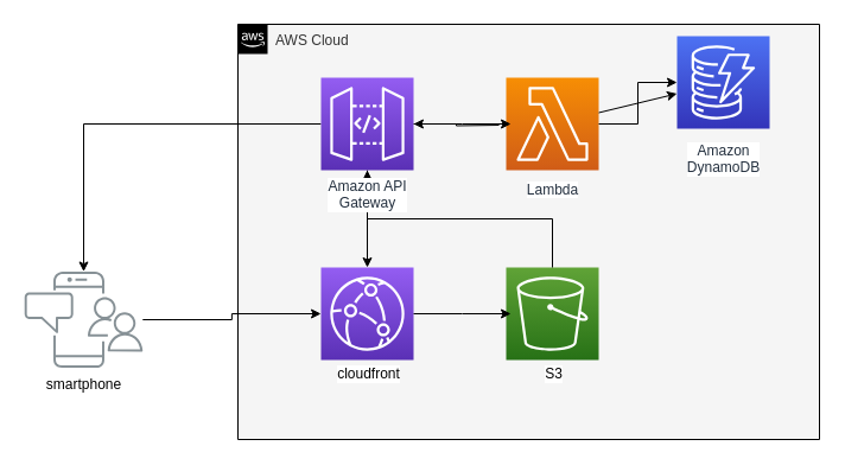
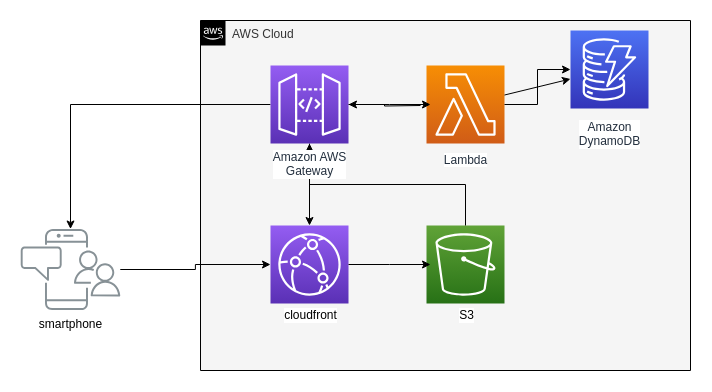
  <mxCell id="0" />
  <mxCell id="1" parent="0" />
  <mxCell id="2" value="smartphone" style="outlineConnect=0;gradientColor=none;strokeColor=none;fillColor=#879196;dashed=0;verticalLabelPosition=bottom;verticalAlign=top;align=center;aspect=fixed;shape=mxgraph.aws4.illustration_notification;pointerEvents=1;html=1;" parent="1" vertex="1"><mxGeometry x="20" y="228.5" width="100" height="81" as="geometry" /></mxCell>
  <mxCell id="3" value="AWS Cloud" style="points=[[0,0],[0.25,0],[0.5,0],[0.75,0],[1,0],[1,0.25],[1,0.5],[1,0.75],[1,1],[0.75,1],[0.5,1],[0.25,1],[0,1],[0,0.75],[0,0.5],[0,0.25]];outlineConnect=0;html=1;whiteSpace=wrap;fontSize=12;fontStyle=0;container=1;pointerEvents=0;collapsible=0;recursiveResize=0;shape=mxgraph.aws4.group;grIcon=mxgraph.aws4.group_aws_cloud_alt;strokeColor=#000000;fillColor=#f5f5f5;verticalAlign=top;align=left;spacingLeft=30;fontColor=#333333;dashed=0;" parent="1" vertex="1"><mxGeometry x="200" y="20" width="490" height="350" as="geometry" /></mxCell>
  <mxCell id="4" value="" style="edgeStyle=orthogonalEdgeStyle;rounded=0;orthogonalLoop=1;jettySize=auto;html=1;" edge="1" parent="3" target="16"><mxGeometry relative="1" as="geometry"><mxPoint x="220" y="85" as="sourcePoint" /></mxGeometry></mxCell>
  <mxCell id="5" value="Lambda" style="outlineConnect=0;fontColor=#232F3E;gradientColor=#F78E04;gradientDirection=north;fillColor=#D05C17;strokeColor=#ffffff;dashed=0;verticalLabelPosition=bottom;verticalAlign=top;align=center;html=1;fontSize=12;fontStyle=0;aspect=fixed;shape=mxgraph.aws4.resourceIcon;resIcon=mxgraph.aws4.lambda;labelBackgroundColor=#ffffff;spacingTop=3;" parent="3" vertex="1"><mxGeometry x="226" y="45" width="78" height="78" as="geometry" /></mxCell>
  <mxCell id="6" value="" style="edgeStyle=orthogonalEdgeStyle;rounded=0;orthogonalLoop=1;jettySize=auto;html=1;" parent="3" source="16" target="2" edge="1"><mxGeometry relative="1" as="geometry" /></mxCell>
  <mxCell id="7" value="" style="edgeStyle=orthogonalEdgeStyle;rounded=0;orthogonalLoop=1;jettySize=auto;html=1;" edge="1" parent="3" source="16" target="11"><mxGeometry relative="1" as="geometry" /></mxCell>
  <mxCell id="8" value="Amazon&lt;br&gt;DynamoDB&lt;br&gt;" style="outlineConnect=0;fontColor=#232F3E;gradientColor=#4D72F3;gradientDirection=north;fillColor=#3334B9;strokeColor=#ffffff;dashed=0;verticalLabelPosition=bottom;verticalAlign=top;align=center;html=1;fontSize=12;fontStyle=0;aspect=fixed;shape=mxgraph.aws4.resourceIcon;resIcon=mxgraph.aws4.dynamodb;labelBackgroundColor=#ffffff;spacingTop=5;" parent="3" vertex="1"><mxGeometry x="370.0" y="10" width="78" height="78" as="geometry" /></mxCell>
  <mxCell id="9" value="" style="endArrow=classic;html=1;rounded=0;" parent="3" source="5" target="8" edge="1"><mxGeometry width="50" height="50" relative="1" as="geometry"><mxPoint x="310" y="88" as="sourcePoint" /><mxPoint x="290" y="-32" as="targetPoint" /></mxGeometry></mxCell>
  <mxCell id="10" value="" style="group" vertex="1" connectable="0" parent="3"><mxGeometry x="70" y="180" width="79" height="112" as="geometry" /></mxCell>
  <mxCell id="11" value="" style="sketch=0;points=[[0,0,0],[0.25,0,0],[0.5,0,0],[0.75,0,0],[1,0,0],[0,1,0],[0.25,1,0],[0.5,1,0],[0.75,1,0],[1,1,0],[0,0.25,0],[0,0.5,0],[0,0.75,0],[1,0.25,0],[1,0.5,0],[1,0.75,0]];outlineConnect=0;fontColor=#232F3E;gradientColor=#945DF2;gradientDirection=north;fillColor=#5A30B5;strokeColor=#ffffff;dashed=0;verticalLabelPosition=bottom;verticalAlign=top;align=center;html=1;fontSize=12;fontStyle=0;aspect=fixed;shape=mxgraph.aws4.resourceIcon;resIcon=mxgraph.aws4.cloudfront;" vertex="1" parent="10"><mxGeometry y="25" width="78" height="78" as="geometry" /></mxCell>
  <mxCell id="12" value="" style="group" vertex="1" connectable="0" parent="3"><mxGeometry x="226" y="180" width="78" height="112" as="geometry" /></mxCell>
  <mxCell id="13" value="" style="sketch=0;points=[[0,0,0],[0.25,0,0],[0.5,0,0],[0.75,0,0],[1,0,0],[0,1,0],[0.25,1,0],[0.5,1,0],[0.75,1,0],[1,1,0],[0,0.25,0],[0,0.5,0],[0,0.75,0],[1,0.25,0],[1,0.5,0],[1,0.75,0]];outlineConnect=0;fontColor=#232F3E;gradientColor=#60A337;gradientDirection=north;fillColor=#277116;strokeColor=#ffffff;dashed=0;verticalLabelPosition=bottom;verticalAlign=top;align=center;html=1;fontSize=12;fontStyle=0;aspect=fixed;shape=mxgraph.aws4.resourceIcon;resIcon=mxgraph.aws4.s3;" vertex="1" parent="12"><mxGeometry y="25" width="78" height="78" as="geometry" /></mxCell>
  <mxCell id="14" style="edgeStyle=orthogonalEdgeStyle;rounded=0;orthogonalLoop=1;jettySize=auto;html=1;strokeColor=#000000;" edge="1" parent="12" source="11"><mxGeometry relative="1" as="geometry"><mxPoint x="-72" y="63.5" as="sourcePoint" /><mxPoint x="4" y="64" as="targetPoint" /></mxGeometry></mxCell>
  <mxCell id="15" style="edgeStyle=orthogonalEdgeStyle;rounded=0;orthogonalLoop=1;jettySize=auto;html=1;strokeColor=#000000;exitX=0.5;exitY=0;exitDx=0;exitDy=0;exitPerimeter=0;" edge="1" parent="3" source="13" target="16"><mxGeometry relative="1" as="geometry"><mxPoint x="158" y="254" as="sourcePoint" /><mxPoint x="150" y="85" as="targetPoint" /></mxGeometry></mxCell>
- <mxCell id="16" value="Amazon API&lt;br&gt;Gateway&lt;br&gt;" style="outlineConnect=0;fontColor=#232F3E;gradientColor=#945DF2;gradientDirection=north;fillColor=#5A30B5;strokeColor=#ffffff;dashed=0;verticalLabelPosition=bottom;verticalAlign=top;align=center;html=1;fontSize=12;fontStyle=0;aspect=fixed;shape=mxgraph.aws4.resourceIcon;resIcon=mxgraph.aws4.api_gateway;labelBackgroundColor=#ffffff;" parent="3" vertex="1"><mxGeometry x="70" y="45" width="78" height="78" as="geometry" /></mxCell>
+ <mxCell id="16" value="Amazon AWS&lt;br&gt;Gateway&lt;br&gt;" style="outlineConnect=0;fontColor=#232F3E;gradientColor=#945DF2;gradientDirection=north;fillColor=#5A30B5;strokeColor=#ffffff;dashed=0;verticalLabelPosition=bottom;verticalAlign=top;align=center;html=1;fontSize=12;fontStyle=0;aspect=fixed;shape=mxgraph.aws4.resourceIcon;resIcon=mxgraph.aws4.api_gateway;labelBackgroundColor=#ffffff;" parent="3" vertex="1"><mxGeometry x="70" y="45" width="78" height="78" as="geometry" /></mxCell>
  <mxCell id="17" style="edgeStyle=orthogonalEdgeStyle;rounded=0;orthogonalLoop=1;jettySize=auto;html=1;strokeColor=#000000;" edge="1" parent="3" source="16"><mxGeometry relative="1" as="geometry"><mxPoint x="158" y="83.5" as="sourcePoint" /><mxPoint x="230" y="84" as="targetPoint" /></mxGeometry></mxCell>
  <mxCell id="18" style="edgeStyle=orthogonalEdgeStyle;rounded=0;orthogonalLoop=1;jettySize=auto;html=1;strokeColor=#000000;" edge="1" parent="3" source="5" target="8"><mxGeometry relative="1" as="geometry"><mxPoint x="310" y="85" as="sourcePoint" /><mxPoint x="240" y="94" as="targetPoint" /></mxGeometry></mxCell>
  <mxCell id="19" value="&lt;font color=&quot;#000000&quot;&gt;cloudfront&lt;br&gt;&lt;/font&gt;" style="text;html=1;align=center;verticalAlign=middle;resizable=0;points=[];autosize=1;strokeColor=none;fillColor=none;labelBackgroundColor=#ffffff;container=1;" vertex="1" parent="3"><mxGeometry x="70" y="280" width="80" height="30" as="geometry" /></mxCell>
  <mxCell id="20" value="&lt;font color=&quot;#000000&quot;&gt;S3&lt;/font&gt;" style="text;html=1;align=center;verticalAlign=middle;resizable=0;points=[];autosize=1;strokeColor=none;fillColor=none;labelBackgroundColor=#ffffff;container=1;" vertex="1" parent="3"><mxGeometry x="246" y="280" width="40" height="30" as="geometry" /></mxCell>
  <mxCell id="21" style="edgeStyle=orthogonalEdgeStyle;rounded=0;orthogonalLoop=1;jettySize=auto;html=1;entryX=0;entryY=0.5;entryDx=0;entryDy=0;entryPerimeter=0;strokeColor=#000000;" parent="1" source="2" target="11" edge="1"><mxGeometry relative="1" as="geometry"><mxPoint x="120" y="230" as="targetPoint" /></mxGeometry></mxCell>
